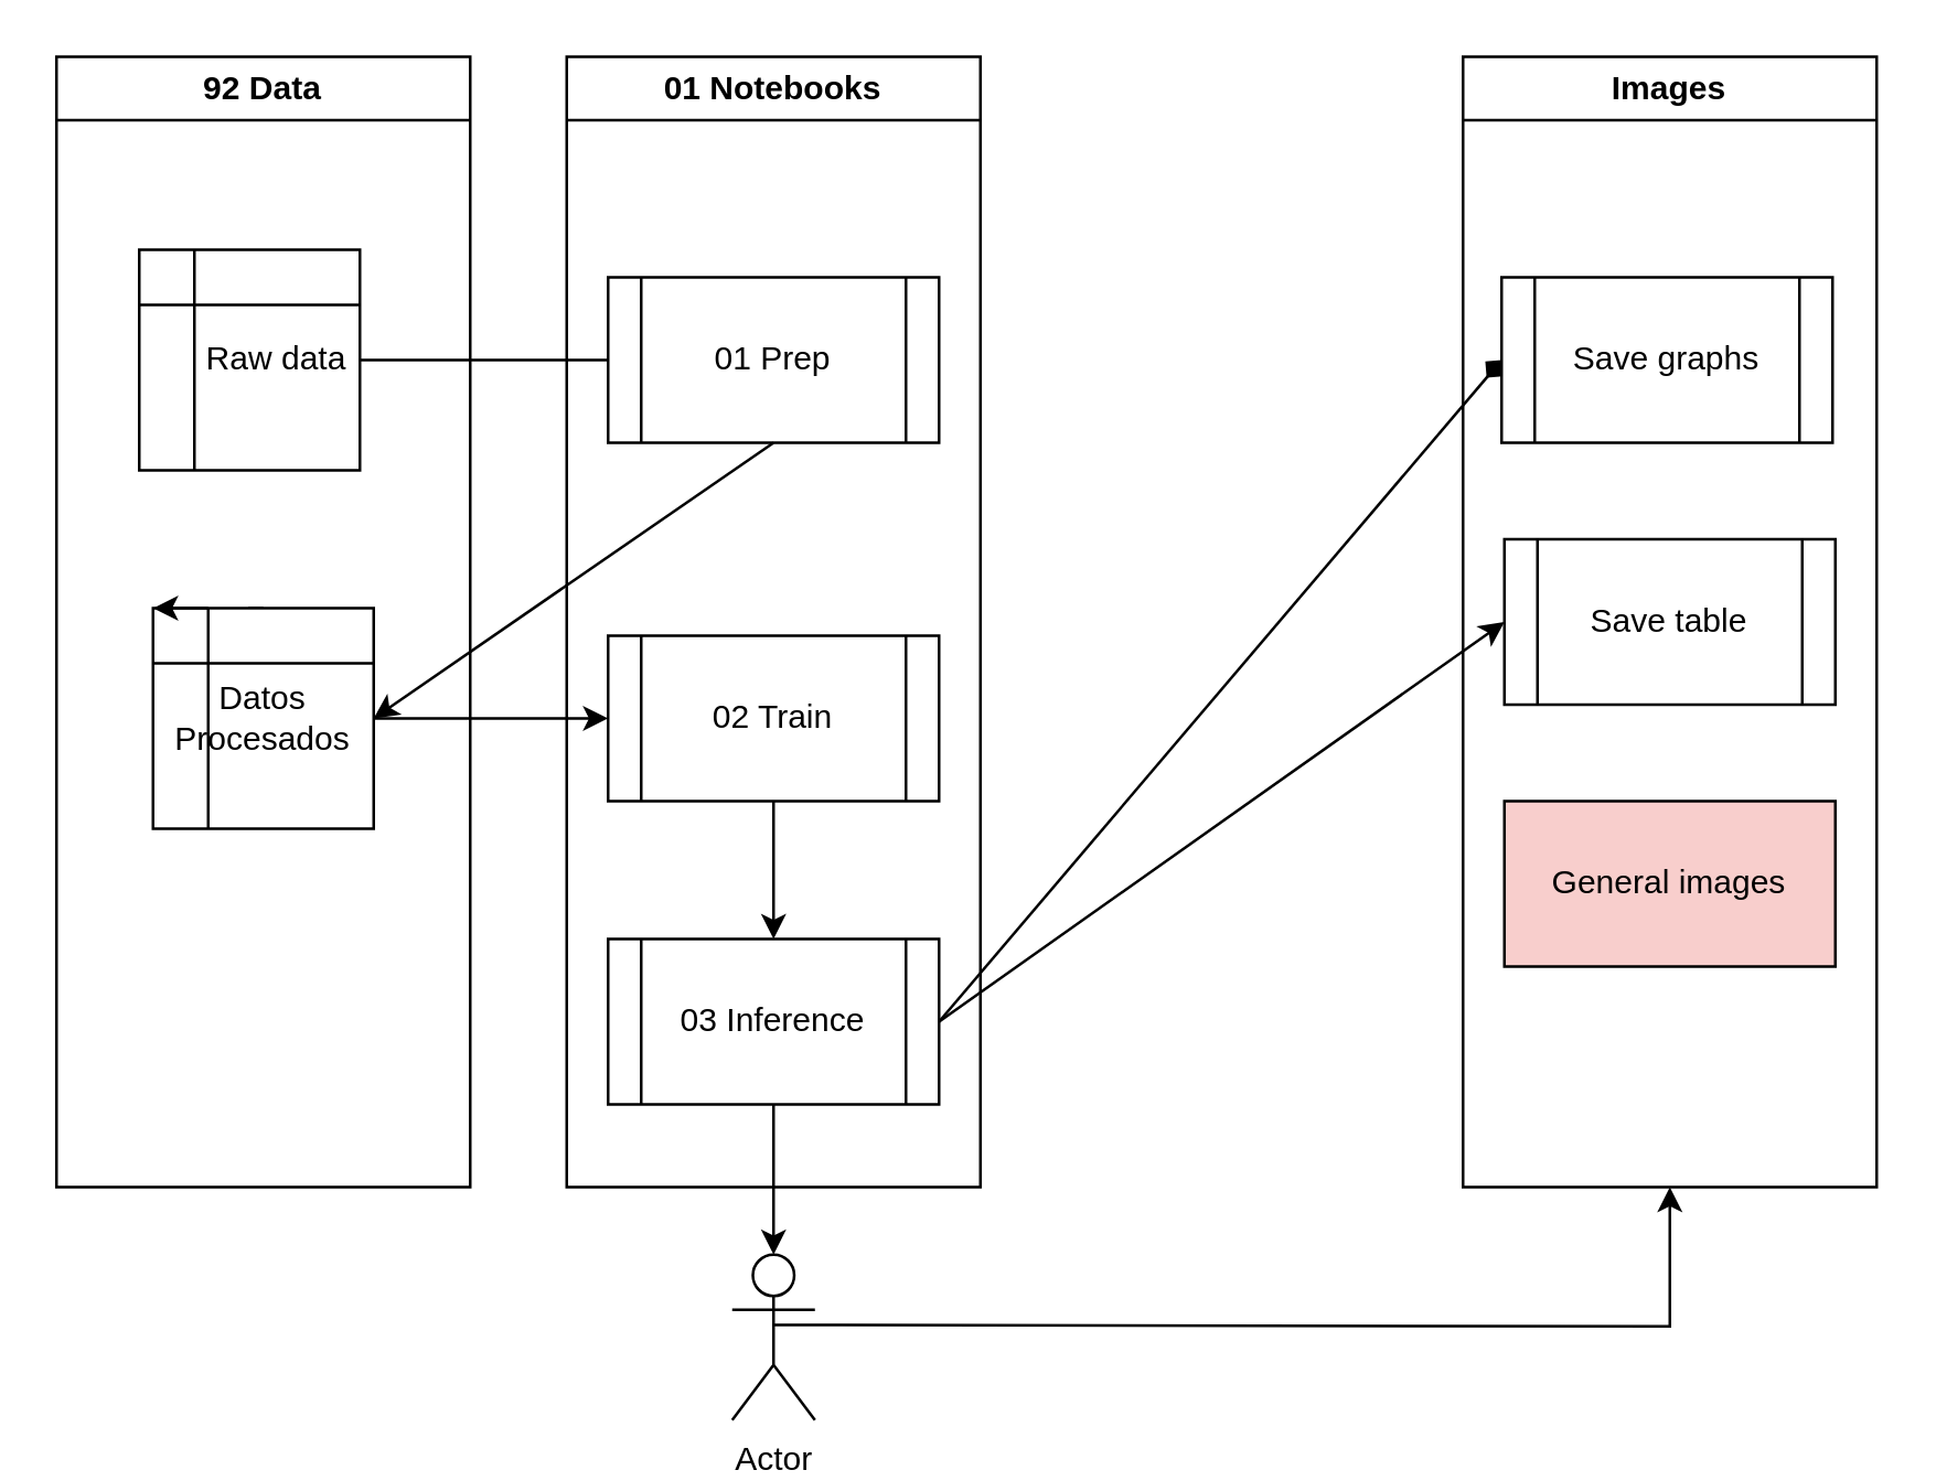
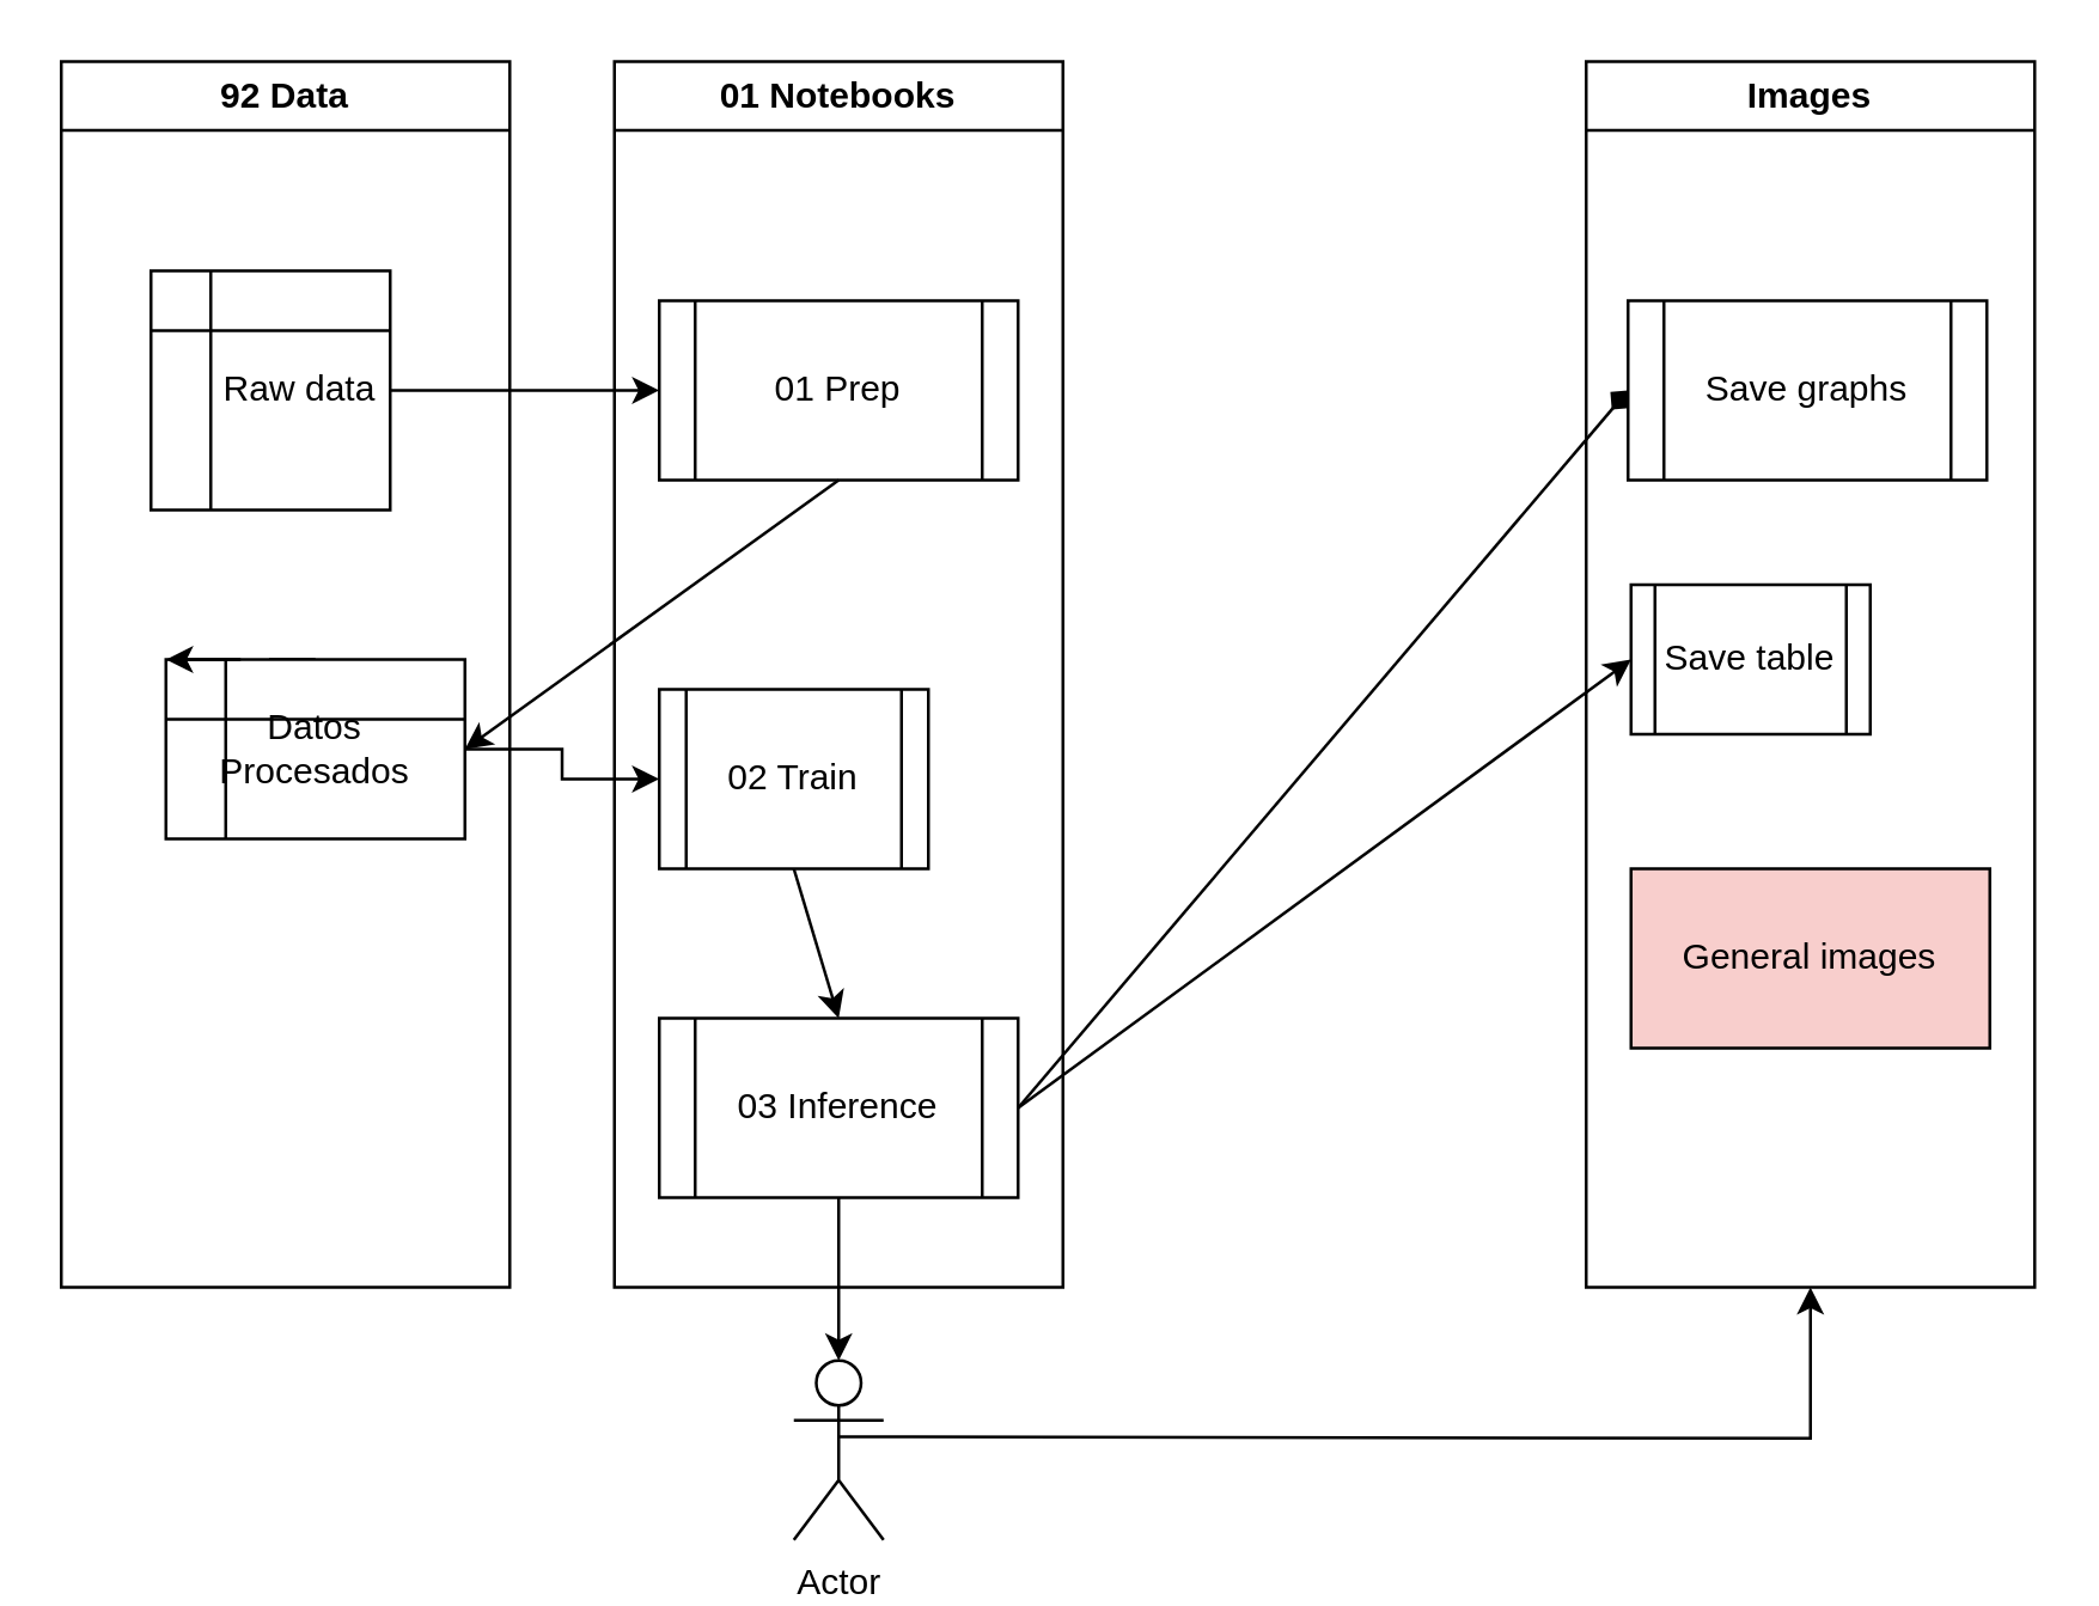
  <mxCell id="0" />
  <mxCell id="1" parent="0" />
  <mxCell id="2" value="" style="edgeStyle=orthogonalEdgeStyle;rounded=0;orthogonalLoop=1;jettySize=auto;html=1;" edge="1" parent="1" source="8" target="11"><mxGeometry relative="1" as="geometry"><mxPoint x="570" y="130" as="targetPoint" /></mxGeometry></mxCell>
  <mxCell id="3" value="&amp;nbsp; &amp;nbsp; &amp;nbsp; Raw data" style="shape=internalStorage;whiteSpace=wrap;html=1;backgroundOutline=1;" vertex="1" parent="1"><mxGeometry x="50" y="90" width="80" height="80" as="geometry" /></mxCell>
- <mxCell id="4" value="" style="endArrow=none;html=1;rounded=0;entryX=0;entryY=0.5;entryDx=0;entryDy=0;" edge="1" parent="1" source="3" target="5"><mxGeometry width="50" height="50" relative="1" as="geometry"><mxPoint x="160" y="20" as="sourcePoint" /><mxPoint x="390" y="160" as="targetPoint" /></mxGeometry></mxCell>
+ <mxCell id="4" value="" style="endArrow=classic;html=1;rounded=0;entryX=0;entryY=0.5;entryDx=0;entryDy=0;" edge="1" parent="1" source="3" target="5"><mxGeometry width="50" height="50" relative="1" as="geometry"><mxPoint x="160" y="20" as="sourcePoint" /><mxPoint x="390" y="160" as="targetPoint" /></mxGeometry></mxCell>
  <mxCell id="5" value="01 Prep" style="shape=process;whiteSpace=wrap;html=1;backgroundOutline=1;" vertex="1" parent="1"><mxGeometry x="220" y="100" width="120" height="60" as="geometry" /></mxCell>
  <mxCell id="6" value="92 Data" style="swimlane;whiteSpace=wrap;html=1;startSize=23;" vertex="1" parent="1"><mxGeometry x="20" y="20" width="150" height="410" as="geometry" /></mxCell>
  <mxCell id="7" style="edgeStyle=orthogonalEdgeStyle;rounded=0;orthogonalLoop=1;jettySize=auto;html=1;exitX=0.5;exitY=0;exitDx=0;exitDy=0;" edge="1" parent="6" source="8"><mxGeometry relative="1" as="geometry"><mxPoint x="70" y="210.0" as="targetPoint" /></mxGeometry></mxCell>
- <mxCell id="8" value="Datos&lt;div&gt;Procesados&lt;/div&gt;" style="shape=internalStorage;whiteSpace=wrap;html=1;backgroundOutline=1;" vertex="1" parent="6"><mxGeometry x="35" y="200" width="80" height="80" as="geometry" /></mxCell>
+ <mxCell id="8" value="Datos&lt;div&gt;Procesados&lt;/div&gt;" style="shape=internalStorage;whiteSpace=wrap;html=1;backgroundOutline=1;" vertex="1" parent="6"><mxGeometry x="35" y="200" width="100" height="60" as="geometry" /></mxCell>
  <mxCell id="9" style="edgeStyle=orthogonalEdgeStyle;rounded=0;orthogonalLoop=1;jettySize=auto;html=1;exitX=0.25;exitY=0;exitDx=0;exitDy=0;entryX=0;entryY=0;entryDx=0;entryDy=0;" edge="1" parent="6" source="8" target="8"><mxGeometry relative="1" as="geometry" /></mxCell>
  <mxCell id="10" value="01 Notebooks" style="swimlane;whiteSpace=wrap;html=1;startSize=23;" vertex="1" parent="1"><mxGeometry x="205" y="20" width="150" height="410" as="geometry" /></mxCell>
- <mxCell id="11" value="02 Train" style="shape=process;whiteSpace=wrap;html=1;backgroundOutline=1;" vertex="1" parent="10"><mxGeometry x="15" y="210" width="120" height="60" as="geometry" /></mxCell>
+ <mxCell id="11" value="02 Train" style="shape=process;whiteSpace=wrap;html=1;backgroundOutline=1;" vertex="1" parent="10"><mxGeometry x="15" y="210" width="90" height="60" as="geometry" /></mxCell>
  <mxCell id="12" value="03 Inference" style="shape=process;whiteSpace=wrap;html=1;backgroundOutline=1;" vertex="1" parent="10"><mxGeometry x="15" y="320" width="120" height="60" as="geometry" /></mxCell>
  <mxCell id="13" value="" style="endArrow=classic;html=1;rounded=0;entryX=1;entryY=0.5;entryDx=0;entryDy=0;" edge="1" parent="1" target="8"><mxGeometry width="50" height="50" relative="1" as="geometry"><mxPoint x="280" y="160" as="sourcePoint" /><mxPoint x="390" y="160" as="targetPoint" /></mxGeometry></mxCell>
  <mxCell id="14" value="" style="endArrow=classic;html=1;rounded=0;exitX=0.5;exitY=1;exitDx=0;exitDy=0;" edge="1" parent="1" source="11"><mxGeometry width="50" height="50" relative="1" as="geometry"><mxPoint x="340" y="210" as="sourcePoint" /><mxPoint x="280" y="340" as="targetPoint" /></mxGeometry></mxCell>
  <mxCell id="15" value="" style="endArrow=diamond;html=1;rounded=0;exitX=1;exitY=0.5;exitDx=0;exitDy=0;entryX=0;entryY=0.5;entryDx=0;entryDy=0;" edge="1" parent="1" source="12" target="17"><mxGeometry width="50" height="50" relative="1" as="geometry"><mxPoint x="340" y="210" as="sourcePoint" /><mxPoint x="400" y="370" as="targetPoint" /></mxGeometry></mxCell>
  <mxCell id="16" value="Images" style="swimlane;whiteSpace=wrap;html=1;startSize=23;" vertex="1" parent="1"><mxGeometry x="530" y="20" width="150" height="410" as="geometry" /></mxCell>
  <mxCell id="17" value="Save graphs" style="shape=process;whiteSpace=wrap;html=1;backgroundOutline=1;" vertex="1" parent="16"><mxGeometry x="14" y="80" width="120" height="60" as="geometry" /></mxCell>
- <mxCell id="18" value="Save table" style="shape=process;whiteSpace=wrap;html=1;backgroundOutline=1;" vertex="1" parent="16"><mxGeometry x="15" y="175" width="120" height="60" as="geometry" /></mxCell>
+ <mxCell id="18" value="Save table" style="shape=process;whiteSpace=wrap;html=1;backgroundOutline=1;" vertex="1" parent="16"><mxGeometry x="15" y="175" width="80" height="50" as="geometry" /></mxCell>
  <mxCell id="19" value="General images" style="rounded=0;whiteSpace=wrap;html=1;fillColor=#f8cecc;" vertex="1" parent="16"><mxGeometry x="15" y="270" width="120" height="60" as="geometry" /></mxCell>
  <mxCell id="20" value="" style="endArrow=classic;html=1;rounded=0;exitX=1;exitY=0.5;exitDx=0;exitDy=0;entryX=0;entryY=0.5;entryDx=0;entryDy=0;" edge="1" parent="1" source="12" target="18"><mxGeometry width="50" height="50" relative="1" as="geometry"><mxPoint x="350" y="380" as="sourcePoint" /><mxPoint x="414" y="140" as="targetPoint" /></mxGeometry></mxCell>
  <mxCell id="21" style="edgeStyle=orthogonalEdgeStyle;rounded=0;orthogonalLoop=1;jettySize=auto;html=1;entryX=0.5;entryY=1;entryDx=0;entryDy=0;" edge="1" parent="1" target="16"><mxGeometry relative="1" as="geometry"><mxPoint x="290" y="480" as="targetPoint" /><mxPoint x="280" y="480" as="sourcePoint" /></mxGeometry></mxCell>
  <mxCell id="22" value="Actor" style="shape=umlActor;verticalLabelPosition=bottom;verticalAlign=top;html=1;outlineConnect=0;" vertex="1" parent="1"><mxGeometry x="265" y="454.5" width="30" height="60" as="geometry" /></mxCell>
  <mxCell id="23" value="" style="endArrow=classic;html=1;rounded=0;exitX=0.5;exitY=1;exitDx=0;exitDy=0;entryX=0.5;entryY=0;entryDx=0;entryDy=0;entryPerimeter=0;" edge="1" parent="1" source="12" target="22"><mxGeometry width="50" height="50" relative="1" as="geometry"><mxPoint x="290" y="180" as="sourcePoint" /><mxPoint x="340" y="130" as="targetPoint" /></mxGeometry></mxCell>
